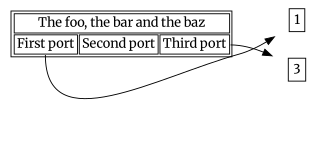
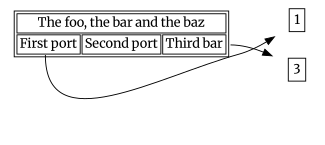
  digraph {
    fontname=Merriweather
    rankdir=LR
    node [fontname=Merriweather shape=plaintext]
    edge [fontname=Merriweather]
-   n1 [label=<      <table border='1' cellborder='1'>        <tr><td colspan="3">The foo, the bar and the baz</td></tr>        <tr><td port='port_one'>First port</td><td port='port_two'>Second port</td><td port='port_three'>Third port</td></tr>      </table>   >]
+   n1 [label=<      <table border='1' cellborder='1'>        <tr><td colspan="3">The foo, the bar and the baz</td></tr>        <tr><td port='port_one'>First port</td><td port='port_two'>Second port</td><td port='port_three'>Third bar</td></tr>      </table>   >]
    n2 [label=<      <table border='1' cellborder='0'>        <tr><td>1</td></tr>      </table>   >]
    n3 [label=<      <table border='1' cellborder='0'>        <tr><td>3</td></tr>      </table>   >]
    n1 -> n2 [tailport=port_one]
    n1 -> n3 [tailport=port_three]
  }
